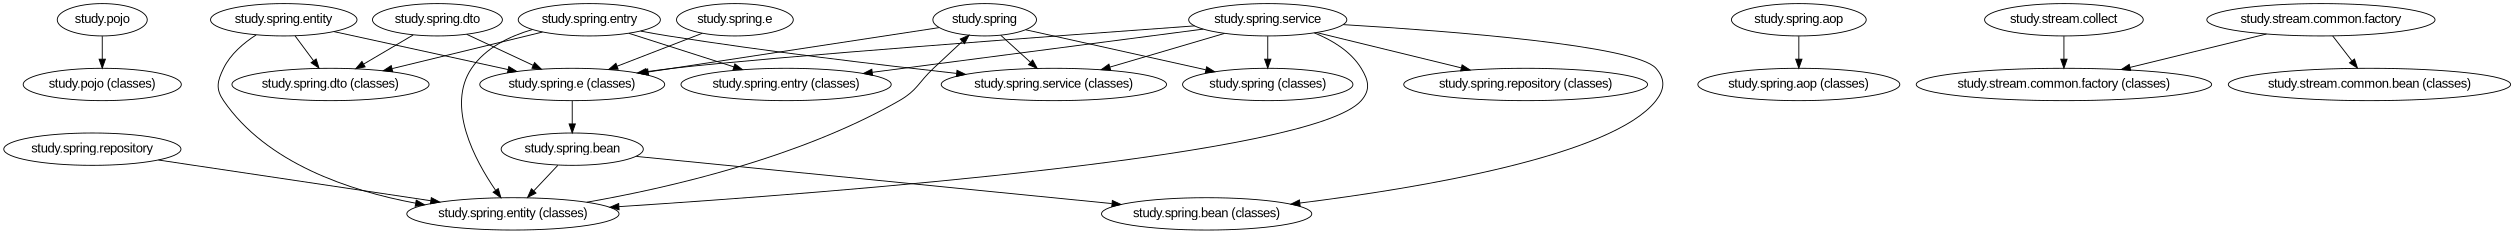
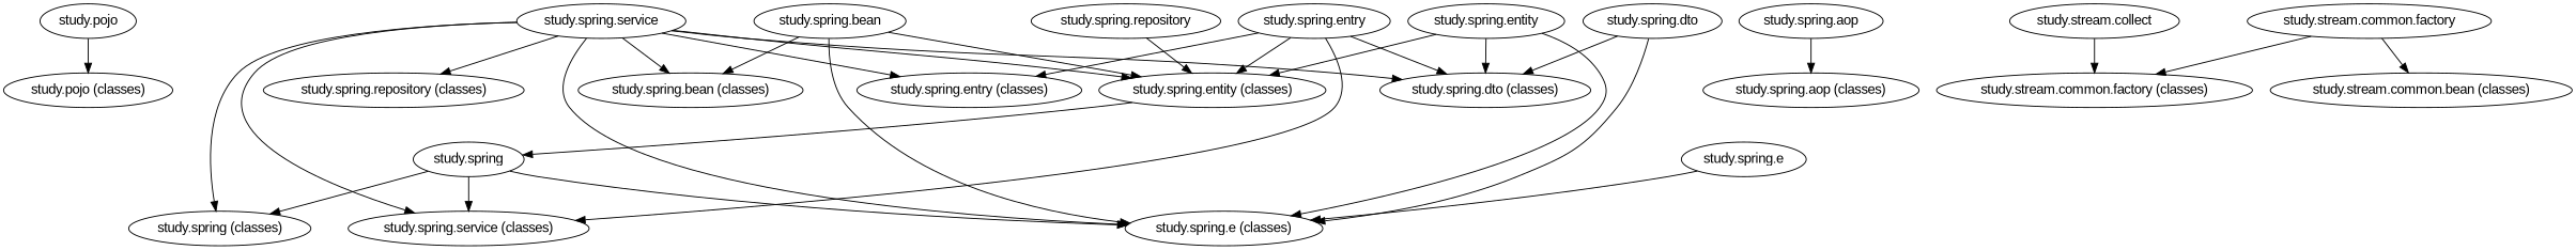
  digraph {
    fontname="Liberation Sans"
    node [fontname="Liberation Sans"]
    edge [fontname="Liberation Sans"]
    "study.pojo"
    "study.pojo (classes)"
    "study.spring"
    "study.spring (classes)"
    "study.spring.e (classes)"
    "study.spring.service (classes)"
    "study.spring.entity (classes)"
    "study.spring.aop"
    "study.spring.aop (classes)"
    "study.spring.bean"
    "study.spring.bean (classes)"
    "study.spring.dto"
    "study.spring.dto (classes)"
    "study.spring.e"
    "study.spring.entity"
    "study.spring.entry"
    "study.spring.entry (classes)"
    "study.spring.repository"
    "study.spring.service"
    "study.spring.repository (classes)"
    "study.stream.collect"
    "study.stream.common.factory (classes)"
    "study.stream.common.factory"
    "study.stream.common.bean (classes)"
    "study.pojo" -> "study.pojo (classes)"
    "study.spring" -> "study.spring (classes)"
    "study.spring" -> "study.spring.e (classes)"
    "study.spring" -> "study.spring.service (classes)"
    "study.spring.entity (classes)" -> "study.spring"
    "study.spring.aop" -> "study.spring.aop (classes)"
-   "study.spring.e (classes)" -> "study.spring.bean"
+   "study.spring.bean" -> "study.spring.e (classes)"
    "study.spring.bean" -> "study.spring.entity (classes)"
    "study.spring.bean" -> "study.spring.bean (classes)"
    "study.spring.dto" -> "study.spring.e (classes)"
    "study.spring.dto" -> "study.spring.dto (classes)"
    "study.spring.e" -> "study.spring.e (classes)"
    "study.spring.entity" -> "study.spring.e (classes)"
    "study.spring.entity" -> "study.spring.entity (classes)"
    "study.spring.entity" -> "study.spring.dto (classes)"
    "study.spring.entry" -> "study.spring.service (classes)"
    "study.spring.entry" -> "study.spring.entity (classes)"
    "study.spring.entry" -> "study.spring.dto (classes)"
    "study.spring.entry" -> "study.spring.entry (classes)"
    "study.spring.repository" -> "study.spring.entity (classes)"
    "study.spring.service" -> "study.spring (classes)"
    "study.spring.service" -> "study.spring.e (classes)"
    "study.spring.service" -> "study.spring.service (classes)"
    "study.spring.service" -> "study.spring.entity (classes)"
    "study.spring.service" -> "study.spring.bean (classes)"
+   "study.spring.service" -> "study.spring.dto (classes)"
    "study.spring.service" -> "study.spring.entry (classes)"
    "study.spring.service" -> "study.spring.repository (classes)"
    "study.stream.collect" -> "study.stream.common.factory (classes)"
    "study.stream.common.factory" -> "study.stream.common.factory (classes)"
    "study.stream.common.factory" -> "study.stream.common.bean (classes)"
  }
